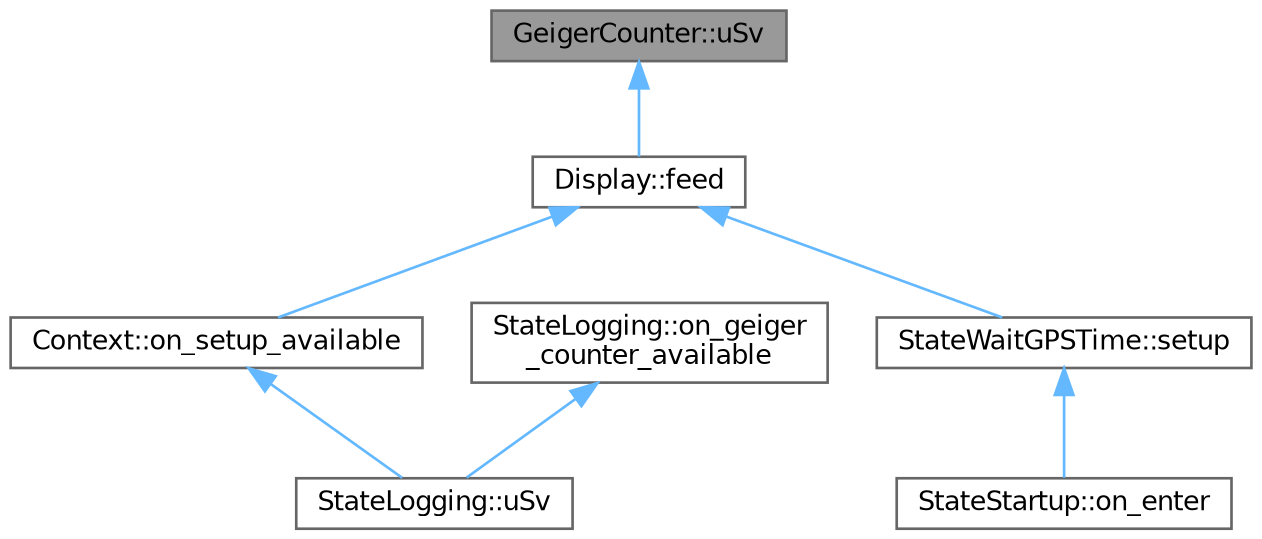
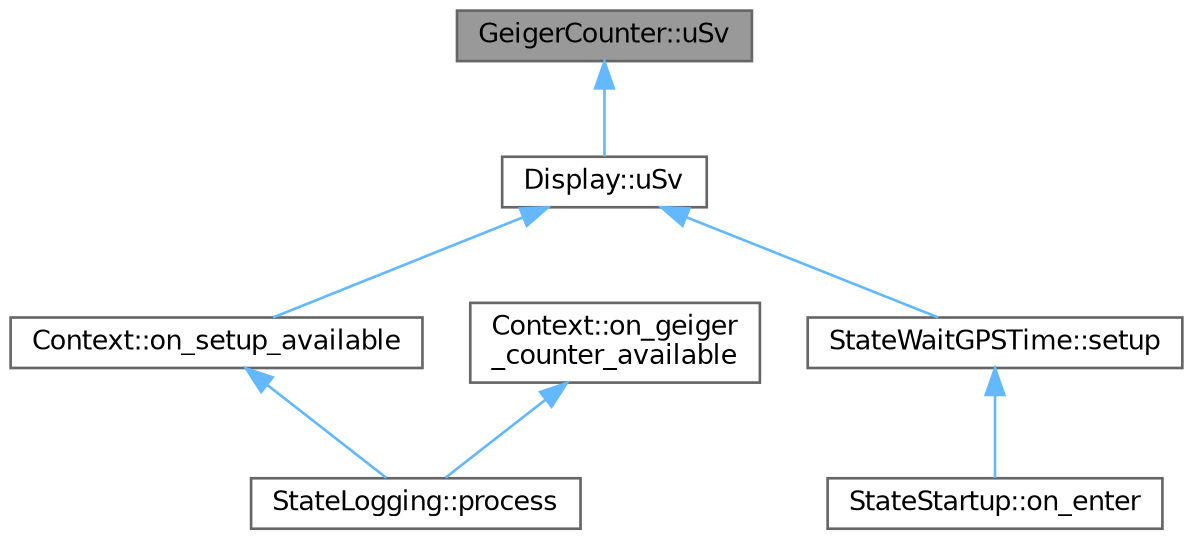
  digraph {
    rankdir=TB
    node [color=grey40 fillcolor=white fontname=Helvetica fontsize=10 shape=box style=filled]
    edge [color=steelblue1 dir=back fontname=Helvetica fontsize=10 labelfontname=Helvetica labelfontsize=10 style=solid]
    n1 [color=gray40 fillcolor=grey60 fontcolor=black height=0.2 label="GeigerCounter::uSv" width=0.4]
-   n2 [height=0.2 label="Display::feed" width=0.4]
+   n2 [height=0.2 label="Display::uSv" width=0.4]
    n3 [height=0.2 label="Context::on_setup_available" width=0.4]
    n4 [height=0.2 label="StateWaitGPSTime::setup" width=0.4]
-   n5 [height=0.2 label="StateLogging::on_geiger\l_counter_available" width=0.4]
-   n6 [height=0.2 label="StateLogging::uSv" width=0.4]
+   n5 [height=0.2 label="Context::on_geiger\l_counter_available" width=0.4]
+   n6 [height=0.2 label="StateLogging::process" width=0.4]
    n7 [height=0.2 label="StateStartup::on_enter" width=0.4]
    n1 -> n2
    n2 -> n3
    n2 -> n4
    n3 -> n6
    n4 -> n7
    n5 -> n6
  }
